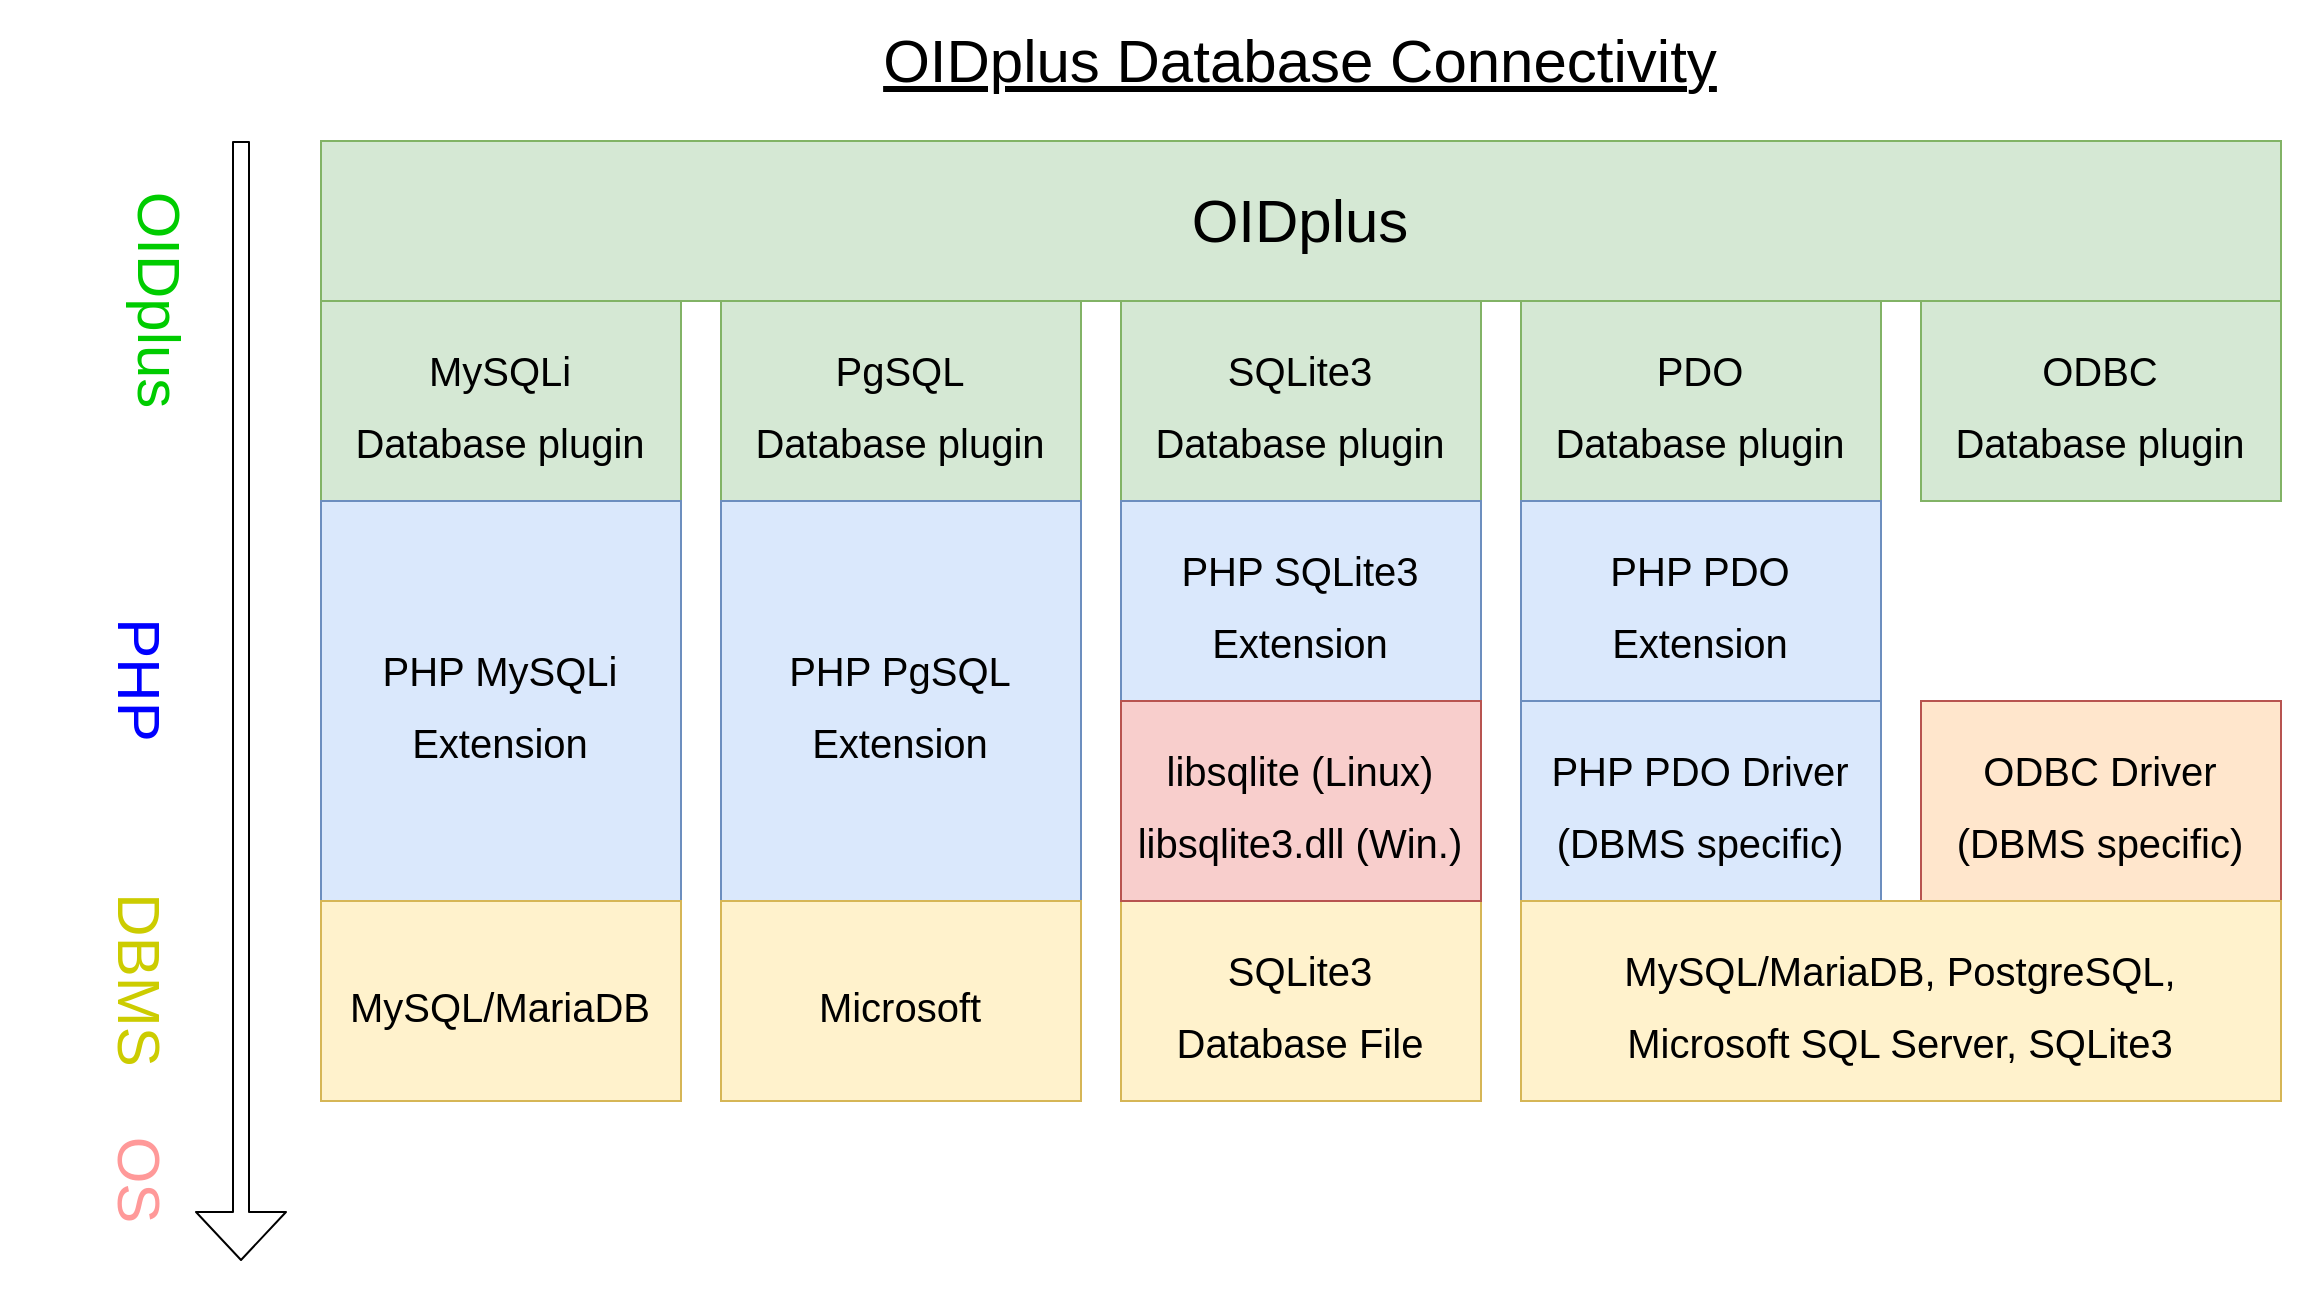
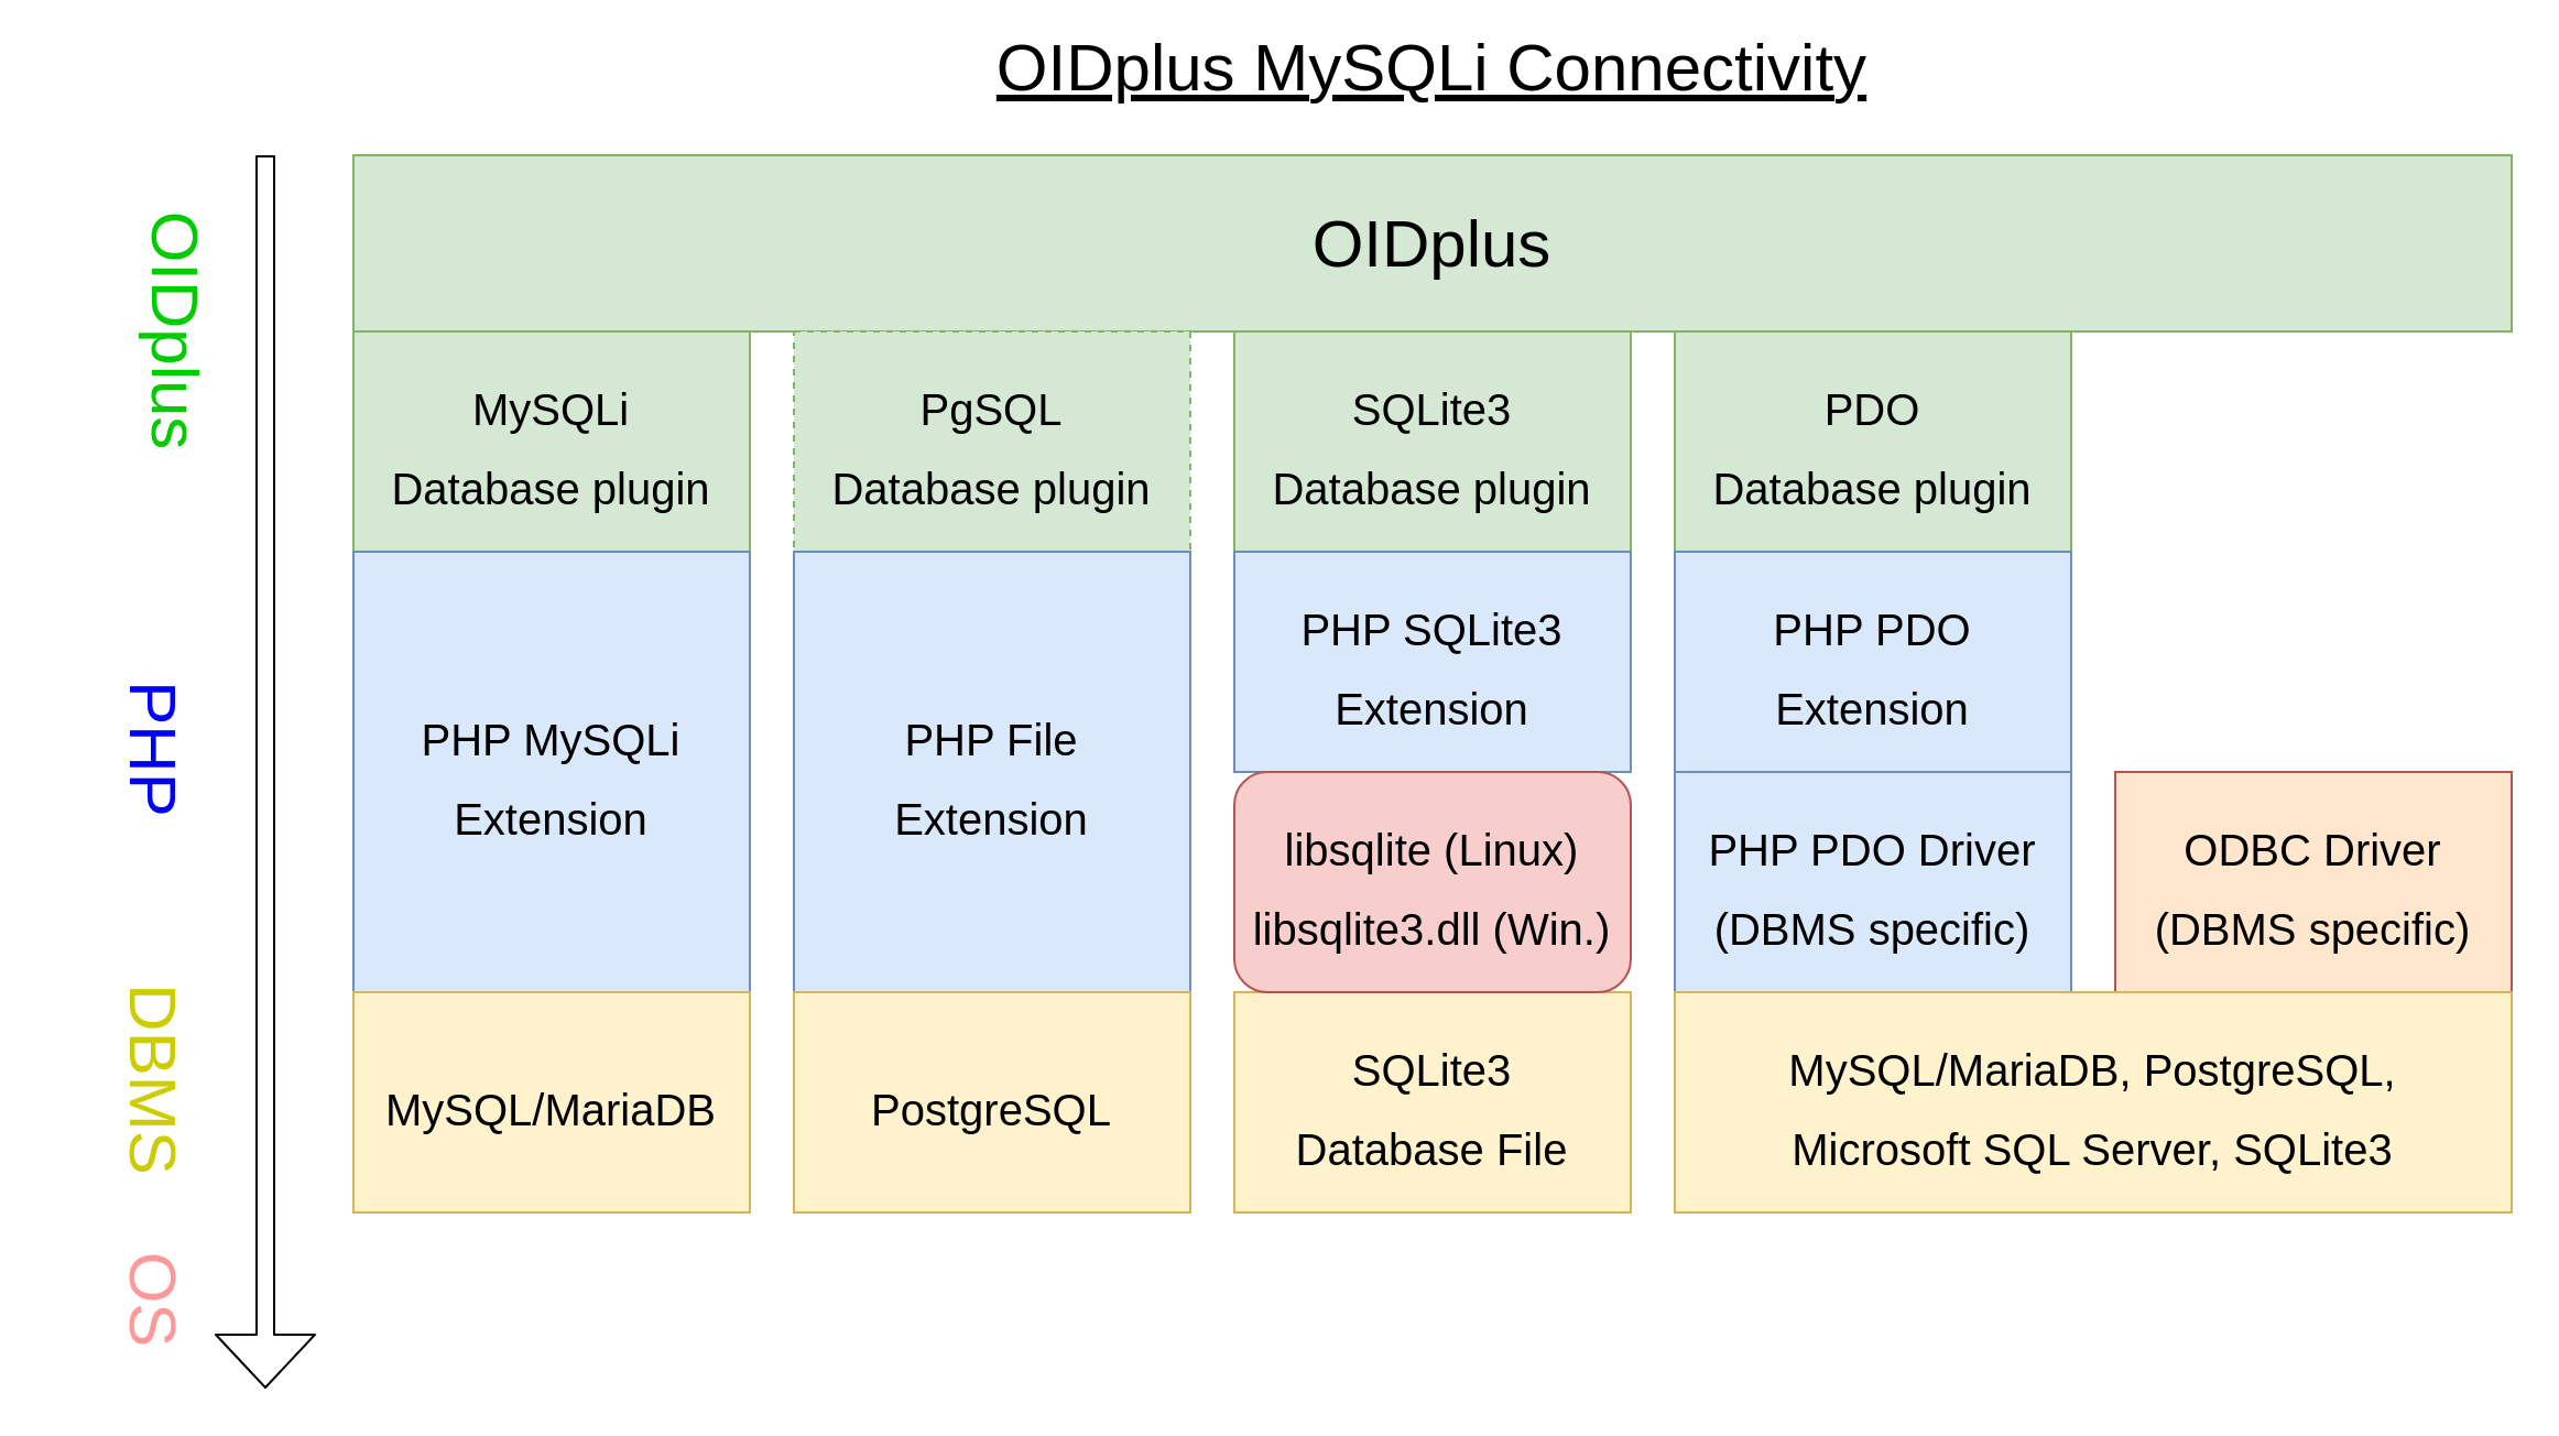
  <mxCell id="0" />
  <mxCell id="1" parent="0" />
  <mxCell id="2" value="OIDplus" style="rounded=0;whiteSpace=wrap;html=1;fontSize=30;fillColor=#d5e8d4;strokeColor=#82b366;shadow=0;" parent="1" vertex="1"><mxGeometry x="160" y="70" width="980" height="80" as="geometry" /></mxCell>
  <mxCell id="3" value="&lt;font style=&quot;font-size: 20px&quot;&gt;MySQLi&lt;br&gt;Database plugin&lt;/font&gt;" style="rounded=0;whiteSpace=wrap;html=1;fontSize=30;fillColor=#d5e8d4;strokeColor=#82b366;shadow=0;" parent="1" vertex="1"><mxGeometry x="160" y="150" width="180" height="100" as="geometry" /></mxCell>
  <mxCell id="4" value="&lt;font style=&quot;font-size: 20px&quot;&gt;PDO&lt;br&gt;Database plugin&lt;/font&gt;" style="rounded=0;whiteSpace=wrap;html=1;fontSize=30;fillColor=#d5e8d4;strokeColor=#82b366;shadow=0;" parent="1" vertex="1"><mxGeometry x="760" y="150" width="180" height="100" as="geometry" /></mxCell>
- <mxCell id="5" value="&lt;font style=&quot;font-size: 20px&quot;&gt;ODBC&lt;br&gt;Database plugin&lt;/font&gt;" style="rounded=0;whiteSpace=wrap;html=1;fontSize=30;fillColor=#d5e8d4;strokeColor=#82b366;shadow=0;" parent="1" vertex="1"><mxGeometry x="960" y="150" width="180" height="100" as="geometry" /></mxCell>
  <mxCell id="6" value="&lt;span style=&quot;font-size: 20px&quot;&gt;PHP MySQLi&lt;br&gt;Extension&lt;/span&gt;" style="rounded=0;whiteSpace=wrap;html=1;fontSize=30;fillColor=#dae8fc;strokeColor=#6c8ebf;shadow=0;" parent="1" vertex="1"><mxGeometry x="160" y="250" width="180" height="200" as="geometry" /></mxCell>
  <mxCell id="7" value="&lt;span style=&quot;font-size: 20px&quot;&gt;PHP PDO&lt;br&gt;Extension&lt;/span&gt;" style="rounded=0;whiteSpace=wrap;html=1;fontSize=30;fillColor=#dae8fc;strokeColor=#6c8ebf;shadow=0;" parent="1" vertex="1"><mxGeometry x="760" y="250" width="180" height="100" as="geometry" /></mxCell>
  <mxCell id="8" value="&lt;span style=&quot;font-size: 20px&quot;&gt;PHP PDO Driver&lt;br&gt;(DBMS specific)&lt;br&gt;&lt;/span&gt;" style="rounded=0;whiteSpace=wrap;html=1;fontSize=30;fillColor=#dae8fc;strokeColor=#6c8ebf;shadow=0;" parent="1" vertex="1"><mxGeometry x="760" y="350" width="180" height="100" as="geometry" /></mxCell>
  <mxCell id="9" value="&lt;span style=&quot;font-size: 20px&quot;&gt;ODBC Driver&lt;br&gt;&lt;/span&gt;&lt;span style=&quot;font-size: 20px&quot;&gt;(DBMS specific)&lt;/span&gt;&lt;span style=&quot;font-size: 20px&quot;&gt;&lt;br&gt;&lt;/span&gt;" style="rounded=0;whiteSpace=wrap;html=1;fontSize=30;fillColor=#ffe6cc;strokeColor=#b85450;shadow=0;" parent="1" vertex="1"><mxGeometry x="960" y="350" width="180" height="100" as="geometry" /></mxCell>
  <mxCell id="10" value="&lt;span style=&quot;font-size: 20px&quot;&gt;MySQL/MariaDB&lt;/span&gt;" style="rounded=0;whiteSpace=wrap;html=1;fontSize=30;fillColor=#fff2cc;strokeColor=#d6b656;shadow=0;" parent="1" vertex="1"><mxGeometry x="160" y="450" width="180" height="100" as="geometry" /></mxCell>
  <mxCell id="11" value="" style="shape=flexArrow;endArrow=classic;html=1;fontSize=30;endWidth=36;endSize=7.67;width=8;shadow=0;" parent="1" edge="1"><mxGeometry width="50" height="50" relative="1" as="geometry"><mxPoint x="120" y="70" as="sourcePoint" /><mxPoint x="120" y="630" as="targetPoint" /></mxGeometry></mxCell>
  <mxCell id="12" value="OIDplus" style="text;html=1;strokeColor=none;fillColor=none;align=center;verticalAlign=middle;whiteSpace=wrap;rounded=0;fontSize=30;rotation=90;direction=east;fontColor=#00CC00;shadow=0;" parent="1" vertex="1"><mxGeometry x="60" y="140" width="40" height="20" as="geometry" /></mxCell>
  <mxCell id="13" value="DBMS" style="text;html=1;strokeColor=none;fillColor=none;align=center;verticalAlign=middle;whiteSpace=wrap;rounded=0;fontSize=30;rotation=90;direction=east;fontColor=#CCCC00;shadow=0;" parent="1" vertex="1"><mxGeometry x="20" y="480" width="100" height="20" as="geometry" /></mxCell>
  <mxCell id="14" value="PHP" style="text;html=1;strokeColor=none;fillColor=none;align=center;verticalAlign=middle;whiteSpace=wrap;rounded=0;fontSize=30;rotation=90;direction=east;fontColor=#0000FF;shadow=0;" parent="1" vertex="1"><mxGeometry x="50" y="330" width="40" height="20" as="geometry" /></mxCell>
- <mxCell id="15" value="OIDplus Database Connectivity" style="text;html=1;strokeColor=none;fillColor=none;align=center;verticalAlign=middle;whiteSpace=wrap;rounded=0;fontSize=30;fontStyle=4;shadow=0;" parent="1" vertex="1"><mxGeometry x="170" y="20" width="960" height="20" as="geometry" /></mxCell>
+ <mxCell id="15" value="OIDplus MySQLi Connectivity" style="text;html=1;strokeColor=none;fillColor=none;align=center;verticalAlign=middle;whiteSpace=wrap;rounded=0;fontSize=30;fontStyle=4;shadow=0;" parent="1" vertex="1"><mxGeometry x="170" y="20" width="960" height="20" as="geometry" /></mxCell>
  <mxCell id="16" value="&lt;span style=&quot;font-size: 20px&quot;&gt;MySQL/MariaDB, PostgreSQL,&lt;br&gt;Microsoft SQL Server, SQLite3&lt;/span&gt;" style="rounded=0;whiteSpace=wrap;html=1;fontSize=30;fillColor=#fff2cc;strokeColor=#d6b656;shadow=0;" parent="1" vertex="1"><mxGeometry x="760" y="450" width="380" height="100" as="geometry" /></mxCell>
  <mxCell id="17" value="OS" style="text;html=1;strokeColor=none;fillColor=none;align=center;verticalAlign=middle;whiteSpace=wrap;rounded=0;fontSize=30;rotation=90;direction=east;fontColor=#FF9999;shadow=0;" parent="1" vertex="1"><mxGeometry x="35" y="580" width="70" height="20" as="geometry" /></mxCell>
- <mxCell id="18" value="&lt;font style=&quot;font-size: 20px&quot;&gt;PgSQL&lt;br&gt;Database plugin&lt;/font&gt;" style="rounded=0;whiteSpace=wrap;html=1;fontSize=30;fillColor=#d5e8d4;strokeColor=#82b366;shadow=0;" parent="1" vertex="1"><mxGeometry x="360" y="150" width="180" height="100" as="geometry" /></mxCell>
- <mxCell id="19" value="&lt;span style=&quot;font-size: 20px&quot;&gt;PHP PgSQL&lt;br&gt;Extension&lt;/span&gt;" style="rounded=0;whiteSpace=wrap;html=1;fontSize=30;fillColor=#dae8fc;strokeColor=#6c8ebf;shadow=0;" parent="1" vertex="1"><mxGeometry x="360" y="250" width="180" height="200" as="geometry" /></mxCell>
- <mxCell id="20" value="&lt;span style=&quot;font-size: 20px&quot;&gt;Microsoft&lt;/span&gt;" style="rounded=0;whiteSpace=wrap;html=1;fontSize=30;fillColor=#fff2cc;strokeColor=#d6b656;shadow=0;" parent="1" vertex="1"><mxGeometry x="360" y="450" width="180" height="100" as="geometry" /></mxCell>
+ <mxCell id="18" value="&lt;font style=&quot;font-size: 20px&quot;&gt;PgSQL&lt;br&gt;Database plugin&lt;/font&gt;" style="rounded=0;whiteSpace=wrap;html=1;fontSize=30;fillColor=#d5e8d4;strokeColor=#82b366;shadow=0;dashed=1;" parent="1" vertex="1"><mxGeometry x="360" y="150" width="180" height="100" as="geometry" /></mxCell>
+ <mxCell id="19" value="&lt;span style=&quot;font-size: 20px&quot;&gt;PHP File&lt;br&gt;Extension&lt;/span&gt;" style="rounded=0;whiteSpace=wrap;html=1;fontSize=30;fillColor=#dae8fc;strokeColor=#6c8ebf;shadow=0;" parent="1" vertex="1"><mxGeometry x="360" y="250" width="180" height="200" as="geometry" /></mxCell>
+ <mxCell id="20" value="&lt;span style=&quot;font-size: 20px&quot;&gt;PostgreSQL&lt;/span&gt;" style="rounded=0;whiteSpace=wrap;html=1;fontSize=30;fillColor=#fff2cc;strokeColor=#d6b656;shadow=0;" parent="1" vertex="1"><mxGeometry x="360" y="450" width="180" height="100" as="geometry" /></mxCell>
  <mxCell id="21" value="&lt;font style=&quot;font-size: 20px&quot;&gt;SQLite3&lt;br&gt;Database plugin&lt;/font&gt;" style="rounded=0;whiteSpace=wrap;html=1;fontSize=30;fillColor=#d5e8d4;strokeColor=#82b366;shadow=0;" vertex="1" parent="1"><mxGeometry x="560" y="150" width="180" height="100" as="geometry" /></mxCell>
  <mxCell id="22" value="&lt;span style=&quot;font-size: 20px&quot;&gt;PHP SQLite3&lt;br&gt;Extension&lt;/span&gt;" style="rounded=0;whiteSpace=wrap;html=1;fontSize=30;fillColor=#dae8fc;strokeColor=#6c8ebf;shadow=0;" vertex="1" parent="1"><mxGeometry x="560" y="250" width="180" height="100" as="geometry" /></mxCell>
  <mxCell id="23" value="&lt;span style=&quot;font-size: 20px&quot;&gt;SQLite3&lt;br&gt;Database File&lt;/span&gt;" style="rounded=0;whiteSpace=wrap;html=1;fontSize=30;fillColor=#fff2cc;strokeColor=#d6b656;shadow=0;" vertex="1" parent="1"><mxGeometry x="560" y="450" width="180" height="100" as="geometry" /></mxCell>
- <mxCell id="24" value="&lt;span style=&quot;font-size: 20px&quot;&gt;libsqlite (Linux)&lt;br&gt;libsqlite3.dll (Win.)&lt;br&gt;&lt;/span&gt;" style="rounded=0;whiteSpace=wrap;html=1;fontSize=30;fillColor=#f8cecc;strokeColor=#b85450;shadow=0;" vertex="1" parent="1"><mxGeometry x="560" y="350" width="180" height="100" as="geometry" /></mxCell>
+ <mxCell id="24" value="&lt;span style=&quot;font-size: 20px&quot;&gt;libsqlite (Linux)&lt;br&gt;libsqlite3.dll (Win.)&lt;br&gt;&lt;/span&gt;" style="whiteSpace=wrap;html=1;fontSize=30;fillColor=#f8cecc;strokeColor=#b85450;shadow=0;rounded=1;" vertex="1" parent="1"><mxGeometry x="560" y="350" width="180" height="100" as="geometry" /></mxCell>
